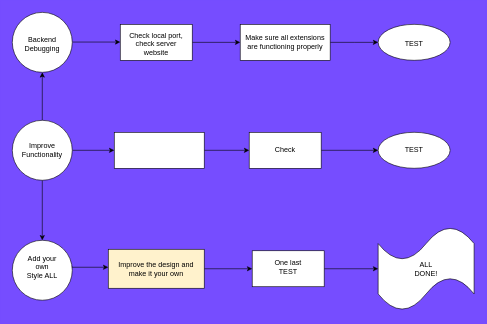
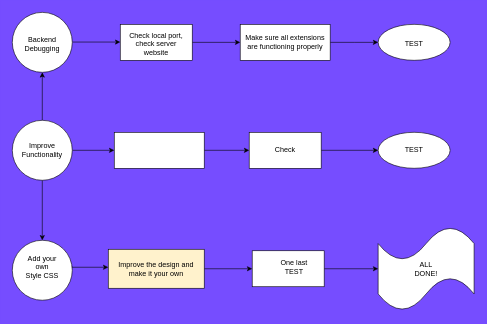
  <mxCell id="0" />
  <mxCell id="1" parent="0" />
  <mxCell id="2" value="Backend Debug" style="text;html=1;strokeColor=none;fillColor=none;align=center;verticalAlign=middle;whiteSpace=wrap;rounded=0;" vertex="1" parent="1"><mxGeometry x="30" y="55" width="60" height="30" as="geometry" /></mxCell>
  <mxCell id="3" value="" style="endArrow=classic;html=1;rounded=0;" edge="1" parent="1"><mxGeometry width="50" height="50" relative="1" as="geometry"><mxPoint x="120" y="69.5" as="sourcePoint" /><mxPoint x="200" y="69.5" as="targetPoint" /><Array as="points" /></mxGeometry></mxCell>
  <mxCell id="4" value="" style="edgeStyle=orthogonalEdgeStyle;rounded=0;orthogonalLoop=1;jettySize=auto;html=1;" edge="1" parent="1" source="5" target="7"><mxGeometry relative="1" as="geometry" /></mxCell>
  <mxCell id="5" value="" style="rounded=0;whiteSpace=wrap;html=1;" vertex="1" parent="1"><mxGeometry x="200" y="40" width="120" height="60" as="geometry" /></mxCell>
  <mxCell id="6" value="" style="edgeStyle=orthogonalEdgeStyle;rounded=0;orthogonalLoop=1;jettySize=auto;html=1;" edge="1" parent="1" source="7"><mxGeometry relative="1" as="geometry"><mxPoint x="630" y="70" as="targetPoint" /></mxGeometry></mxCell>
  <mxCell id="7" value="" style="rounded=0;whiteSpace=wrap;html=1;" vertex="1" parent="1"><mxGeometry x="400" y="40" width="150" height="60" as="geometry" /></mxCell>
  <mxCell id="8" value="Check local port, check server website" style="text;html=1;strokeColor=none;fillColor=none;align=center;verticalAlign=middle;whiteSpace=wrap;rounded=0;" vertex="1" parent="1"><mxGeometry x="210" y="55" width="100" height="35" as="geometry" /></mxCell>
  <mxCell id="9" value="" style="ellipse;whiteSpace=wrap;html=1;aspect=fixed;" vertex="1" parent="1"><mxGeometry x="20" y="20" width="100" height="100" as="geometry" /></mxCell>
  <mxCell id="10" value="Backend Debugging" style="text;html=1;strokeColor=none;fillColor=none;align=center;verticalAlign=middle;whiteSpace=wrap;rounded=0;" vertex="1" parent="1"><mxGeometry x="40" y="40" width="60" height="65" as="geometry" /></mxCell>
  <mxCell id="11" value="" style="edgeStyle=orthogonalEdgeStyle;rounded=0;orthogonalLoop=1;jettySize=auto;html=1;" edge="1" parent="1" source="14" target="15"><mxGeometry relative="1" as="geometry" /></mxCell>
  <mxCell id="12" value="" style="edgeStyle=orthogonalEdgeStyle;rounded=0;orthogonalLoop=1;jettySize=auto;html=1;entryX=0.5;entryY=1;entryDx=0;entryDy=0;" edge="1" parent="1" source="14" target="9"><mxGeometry relative="1" as="geometry"><mxPoint x="70" y="130" as="targetPoint" /></mxGeometry></mxCell>
  <mxCell id="13" value="" style="edgeStyle=orthogonalEdgeStyle;rounded=0;orthogonalLoop=1;jettySize=auto;html=1;" edge="1" parent="1" source="14" target="21"><mxGeometry relative="1" as="geometry" /></mxCell>
  <mxCell id="14" value="" style="ellipse;whiteSpace=wrap;html=1;aspect=fixed;" vertex="1" parent="1"><mxGeometry x="20" y="200" width="100" height="100" as="geometry" /></mxCell>
  <mxCell id="15" value="" style="ellipse;whiteSpace=wrap;html=1;aspect=fixed;" vertex="1" parent="1"><mxGeometry x="20" y="400" width="100" height="100" as="geometry" /></mxCell>
  <mxCell id="16" value="Improve Functionality" style="text;html=1;strokeColor=none;fillColor=none;align=center;verticalAlign=middle;whiteSpace=wrap;rounded=0;" vertex="1" parent="1"><mxGeometry x="40" y="235" width="60" height="30" as="geometry" /></mxCell>
  <mxCell id="17" value="" style="edgeStyle=orthogonalEdgeStyle;rounded=0;orthogonalLoop=1;jettySize=auto;html=1;exitX=1;exitY=0.44;exitDx=0;exitDy=0;exitPerimeter=0;" edge="1" parent="1" source="15" target="30"><mxGeometry relative="1" as="geometry"><mxPoint x="140" y="445" as="sourcePoint" /><Array as="points"><mxPoint x="120" y="445" /></Array></mxGeometry></mxCell>
- <mxCell id="18" value="Add your own &lt;br&gt;Style ALL" style="text;html=1;strokeColor=none;fillColor=none;align=center;verticalAlign=middle;whiteSpace=wrap;rounded=0;" vertex="1" parent="1"><mxGeometry x="40" y="430" width="60" height="30" as="geometry" /></mxCell>
+ <mxCell id="18" value="Add your own &lt;br&gt;Style CSS" style="text;html=1;strokeColor=none;fillColor=none;align=center;verticalAlign=middle;whiteSpace=wrap;rounded=0;" vertex="1" parent="1"><mxGeometry x="40" y="430" width="60" height="30" as="geometry" /></mxCell>
  <mxCell id="19" value="Make sure all extensions are functioning properly" style="text;html=1;strokeColor=none;fillColor=none;align=center;verticalAlign=middle;whiteSpace=wrap;rounded=0;" vertex="1" parent="1"><mxGeometry x="400" y="51.25" width="150" height="37.5" as="geometry" /></mxCell>
  <mxCell id="20" value="" style="edgeStyle=orthogonalEdgeStyle;rounded=0;orthogonalLoop=1;jettySize=auto;html=1;" edge="1" parent="1" source="21" target="23"><mxGeometry relative="1" as="geometry" /></mxCell>
  <mxCell id="21" value="" style="rounded=0;whiteSpace=wrap;html=1;" vertex="1" parent="1"><mxGeometry x="190" y="220" width="150" height="60" as="geometry" /></mxCell>
  <mxCell id="22" value="" style="edgeStyle=orthogonalEdgeStyle;rounded=0;orthogonalLoop=1;jettySize=auto;html=1;" edge="1" parent="1" source="23" target="25"><mxGeometry relative="1" as="geometry" /></mxCell>
  <mxCell id="23" value="" style="rounded=0;whiteSpace=wrap;html=1;" vertex="1" parent="1"><mxGeometry x="415" y="220" width="120" height="60" as="geometry" /></mxCell>
  <mxCell id="24" value="Check" style="text;html=1;strokeColor=none;fillColor=none;align=center;verticalAlign=middle;whiteSpace=wrap;rounded=0;" vertex="1" parent="1"><mxGeometry x="445" y="235" width="60" height="30" as="geometry" /></mxCell>
  <mxCell id="25" value="" style="ellipse;whiteSpace=wrap;html=1;rounded=0;" vertex="1" parent="1"><mxGeometry x="630" y="220" width="120" height="60" as="geometry" /></mxCell>
  <mxCell id="26" value="TEST" style="text;html=1;strokeColor=none;fillColor=none;align=center;verticalAlign=middle;whiteSpace=wrap;rounded=0;" vertex="1" parent="1"><mxGeometry x="660" y="235" width="60" height="30" as="geometry" /></mxCell>
  <mxCell id="27" value="" style="ellipse;whiteSpace=wrap;html=1;" vertex="1" parent="1"><mxGeometry x="630" y="40" width="120" height="60" as="geometry" /></mxCell>
  <mxCell id="28" value="TEST" style="text;html=1;strokeColor=none;fillColor=none;align=center;verticalAlign=middle;whiteSpace=wrap;rounded=0;" vertex="1" parent="1"><mxGeometry x="660" y="57.5" width="60" height="30" as="geometry" /></mxCell>
  <mxCell id="29" value="" style="edgeStyle=orthogonalEdgeStyle;rounded=0;orthogonalLoop=1;jettySize=auto;html=1;" edge="1" parent="1" source="30" target="32"><mxGeometry relative="1" as="geometry" /></mxCell>
  <mxCell id="30" value="Improve the design and make it your own" style="whiteSpace=wrap;html=1;fillColor=#fff2cc;" vertex="1" parent="1"><mxGeometry x="180" y="415" width="160" height="65" as="geometry" /></mxCell>
  <mxCell id="31" value="" style="edgeStyle=orthogonalEdgeStyle;rounded=0;orthogonalLoop=1;jettySize=auto;html=1;" edge="1" parent="1" source="32" target="33"><mxGeometry relative="1" as="geometry" /></mxCell>
  <mxCell id="32" value="" style="whiteSpace=wrap;html=1;" vertex="1" parent="1"><mxGeometry x="420" y="417.5" width="120" height="60" as="geometry" /></mxCell>
  <mxCell id="33" value="" style="shape=tape;whiteSpace=wrap;html=1;" vertex="1" parent="1"><mxGeometry x="630" y="377.5" width="160" height="140" as="geometry" /></mxCell>
- <mxCell id="34" value="One last TEST" style="text;html=1;strokeColor=none;fillColor=none;align=center;verticalAlign=middle;whiteSpace=wrap;rounded=0;labelBackgroundColor=#FFFFFF;fontColor=#000000;" vertex="1" parent="1"><mxGeometry x="450" y="430" width="60" height="30" as="geometry" /></mxCell>
+ <mxCell id="34" value="One last TEST" style="text;html=1;strokeColor=none;fillColor=none;align=center;verticalAlign=middle;whiteSpace=wrap;rounded=0;labelBackgroundColor=#FFFFFF;fontColor=#000000;" vertex="1" parent="1"><mxGeometry x="460" y="430" width="60" height="30" as="geometry" /></mxCell>
  <mxCell id="35" value="ALL DONE!" style="text;html=1;strokeColor=none;fillColor=none;align=center;verticalAlign=middle;whiteSpace=wrap;rounded=0;labelBackgroundColor=#FFFFFF;fontColor=#000000;rotation=0;" vertex="1" parent="1"><mxGeometry x="680" y="432.5" width="60" height="30" as="geometry" /></mxCell>
